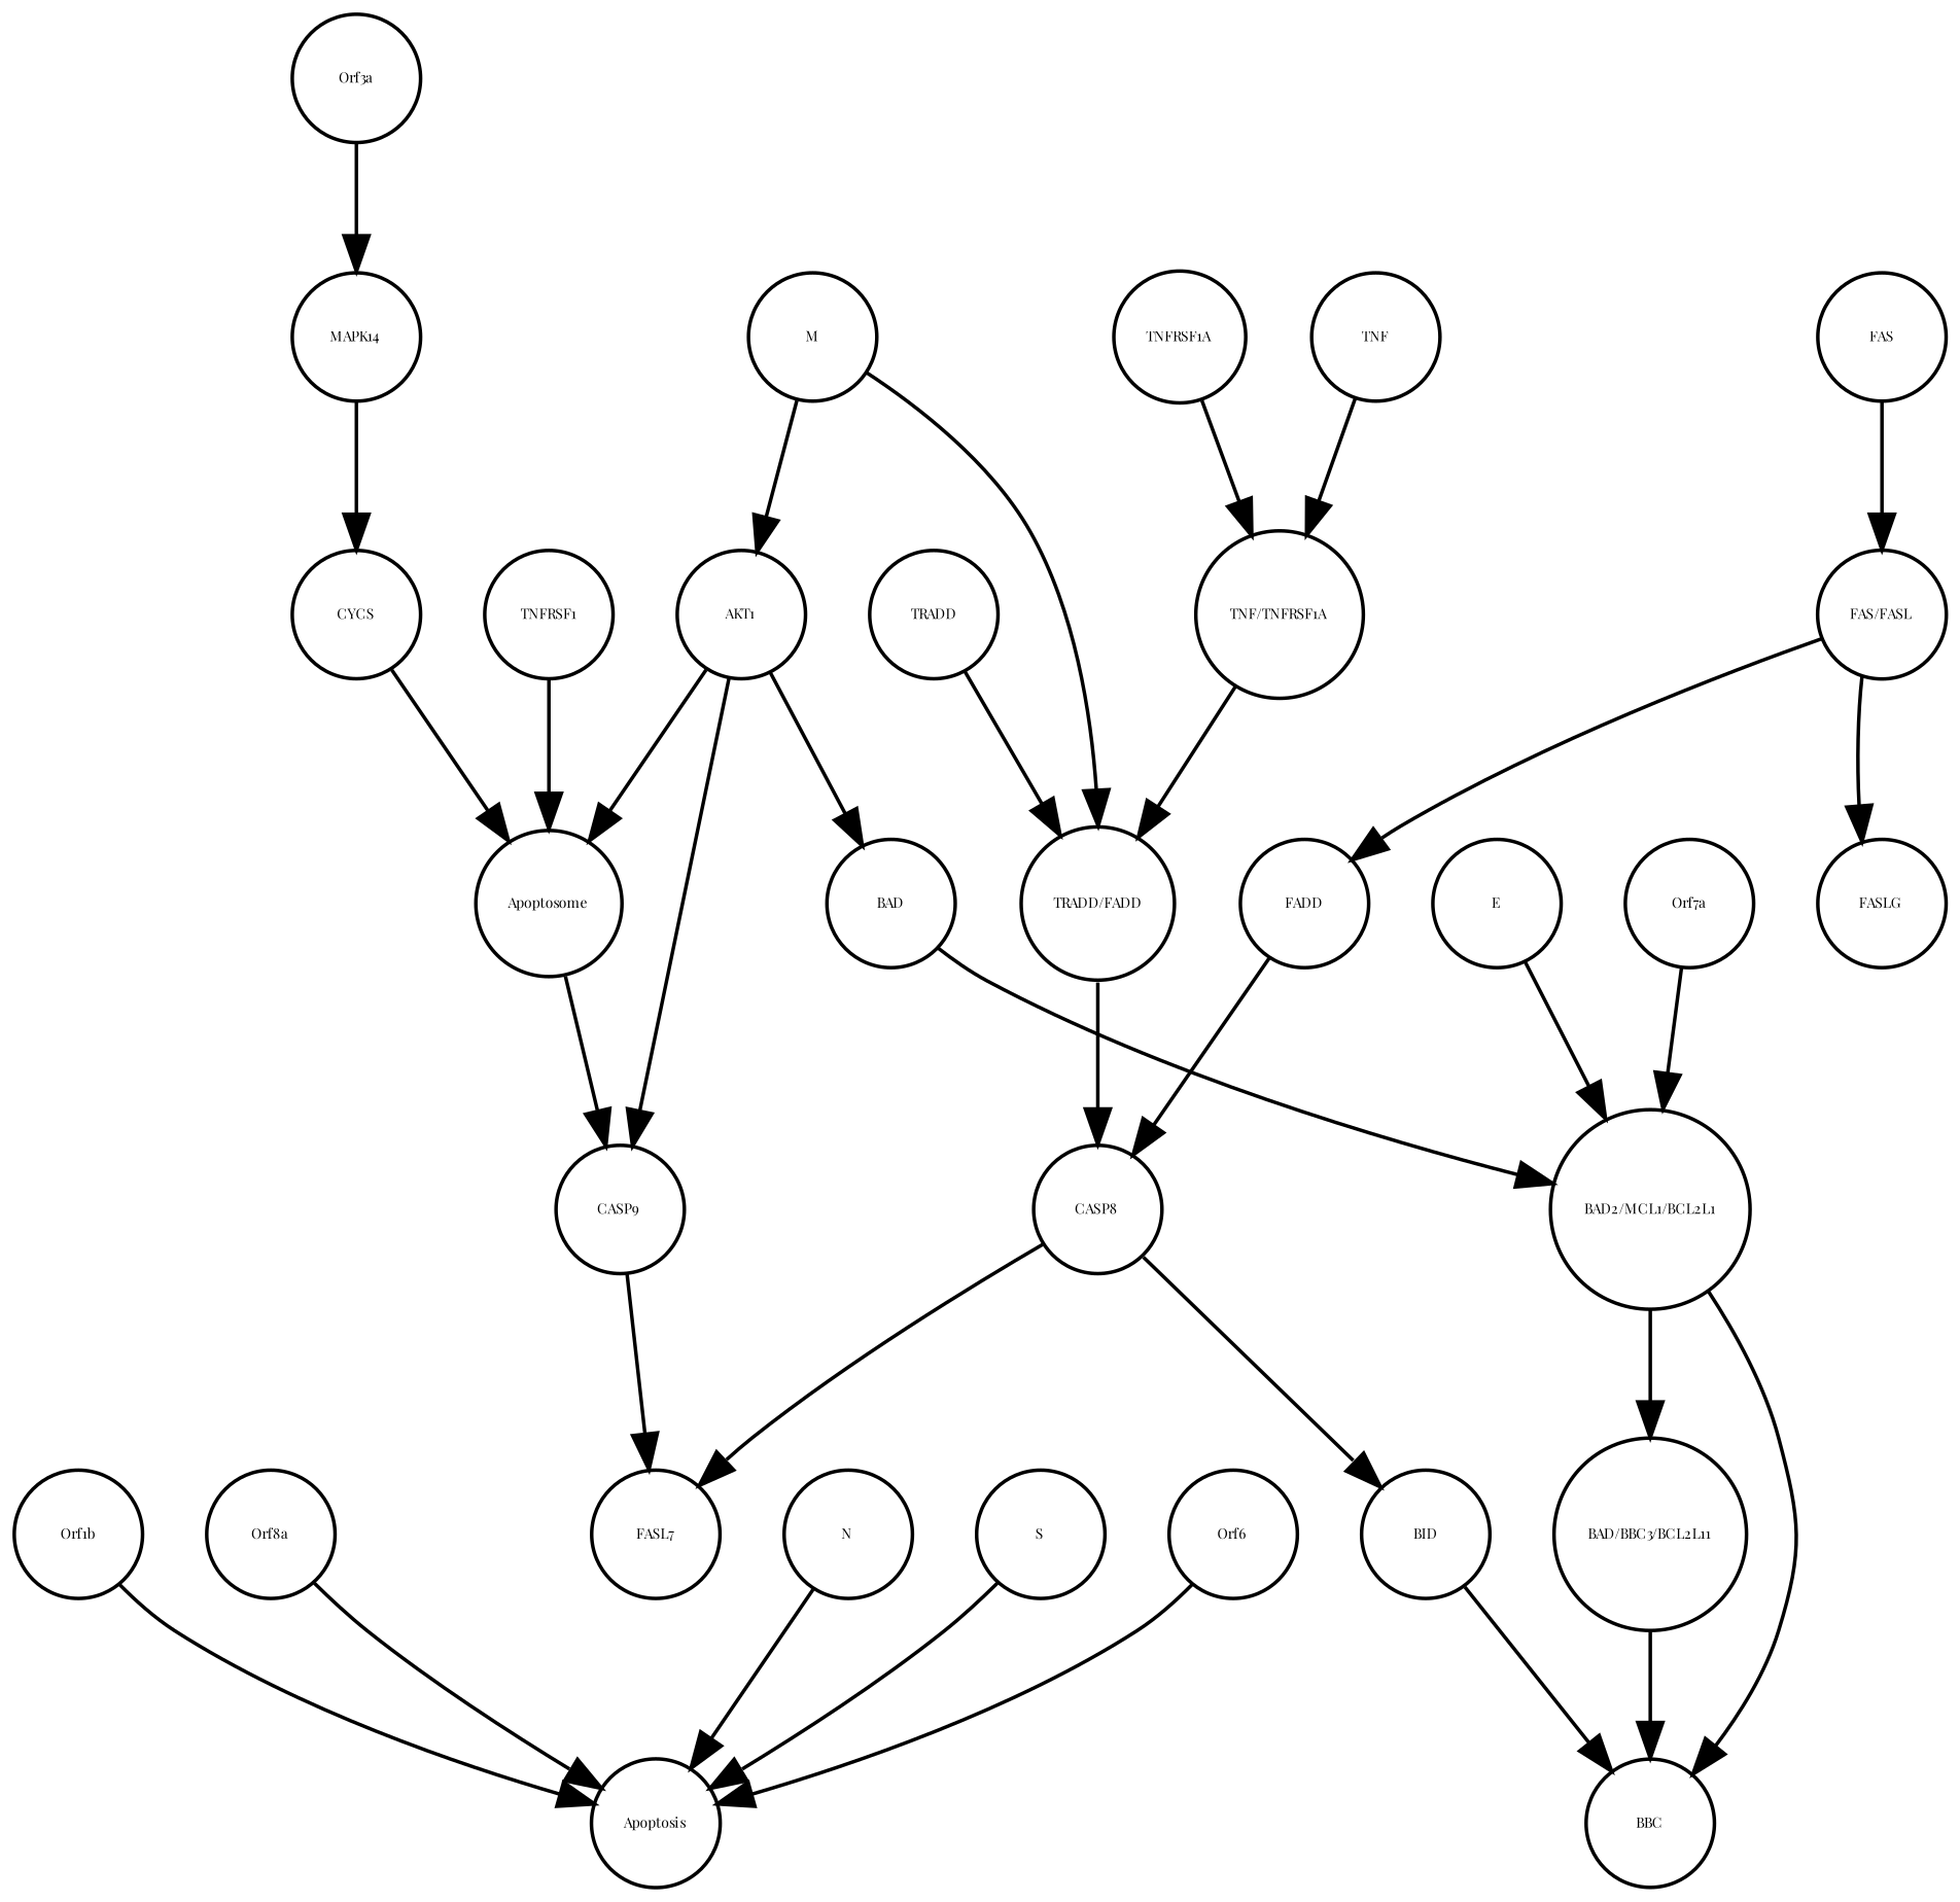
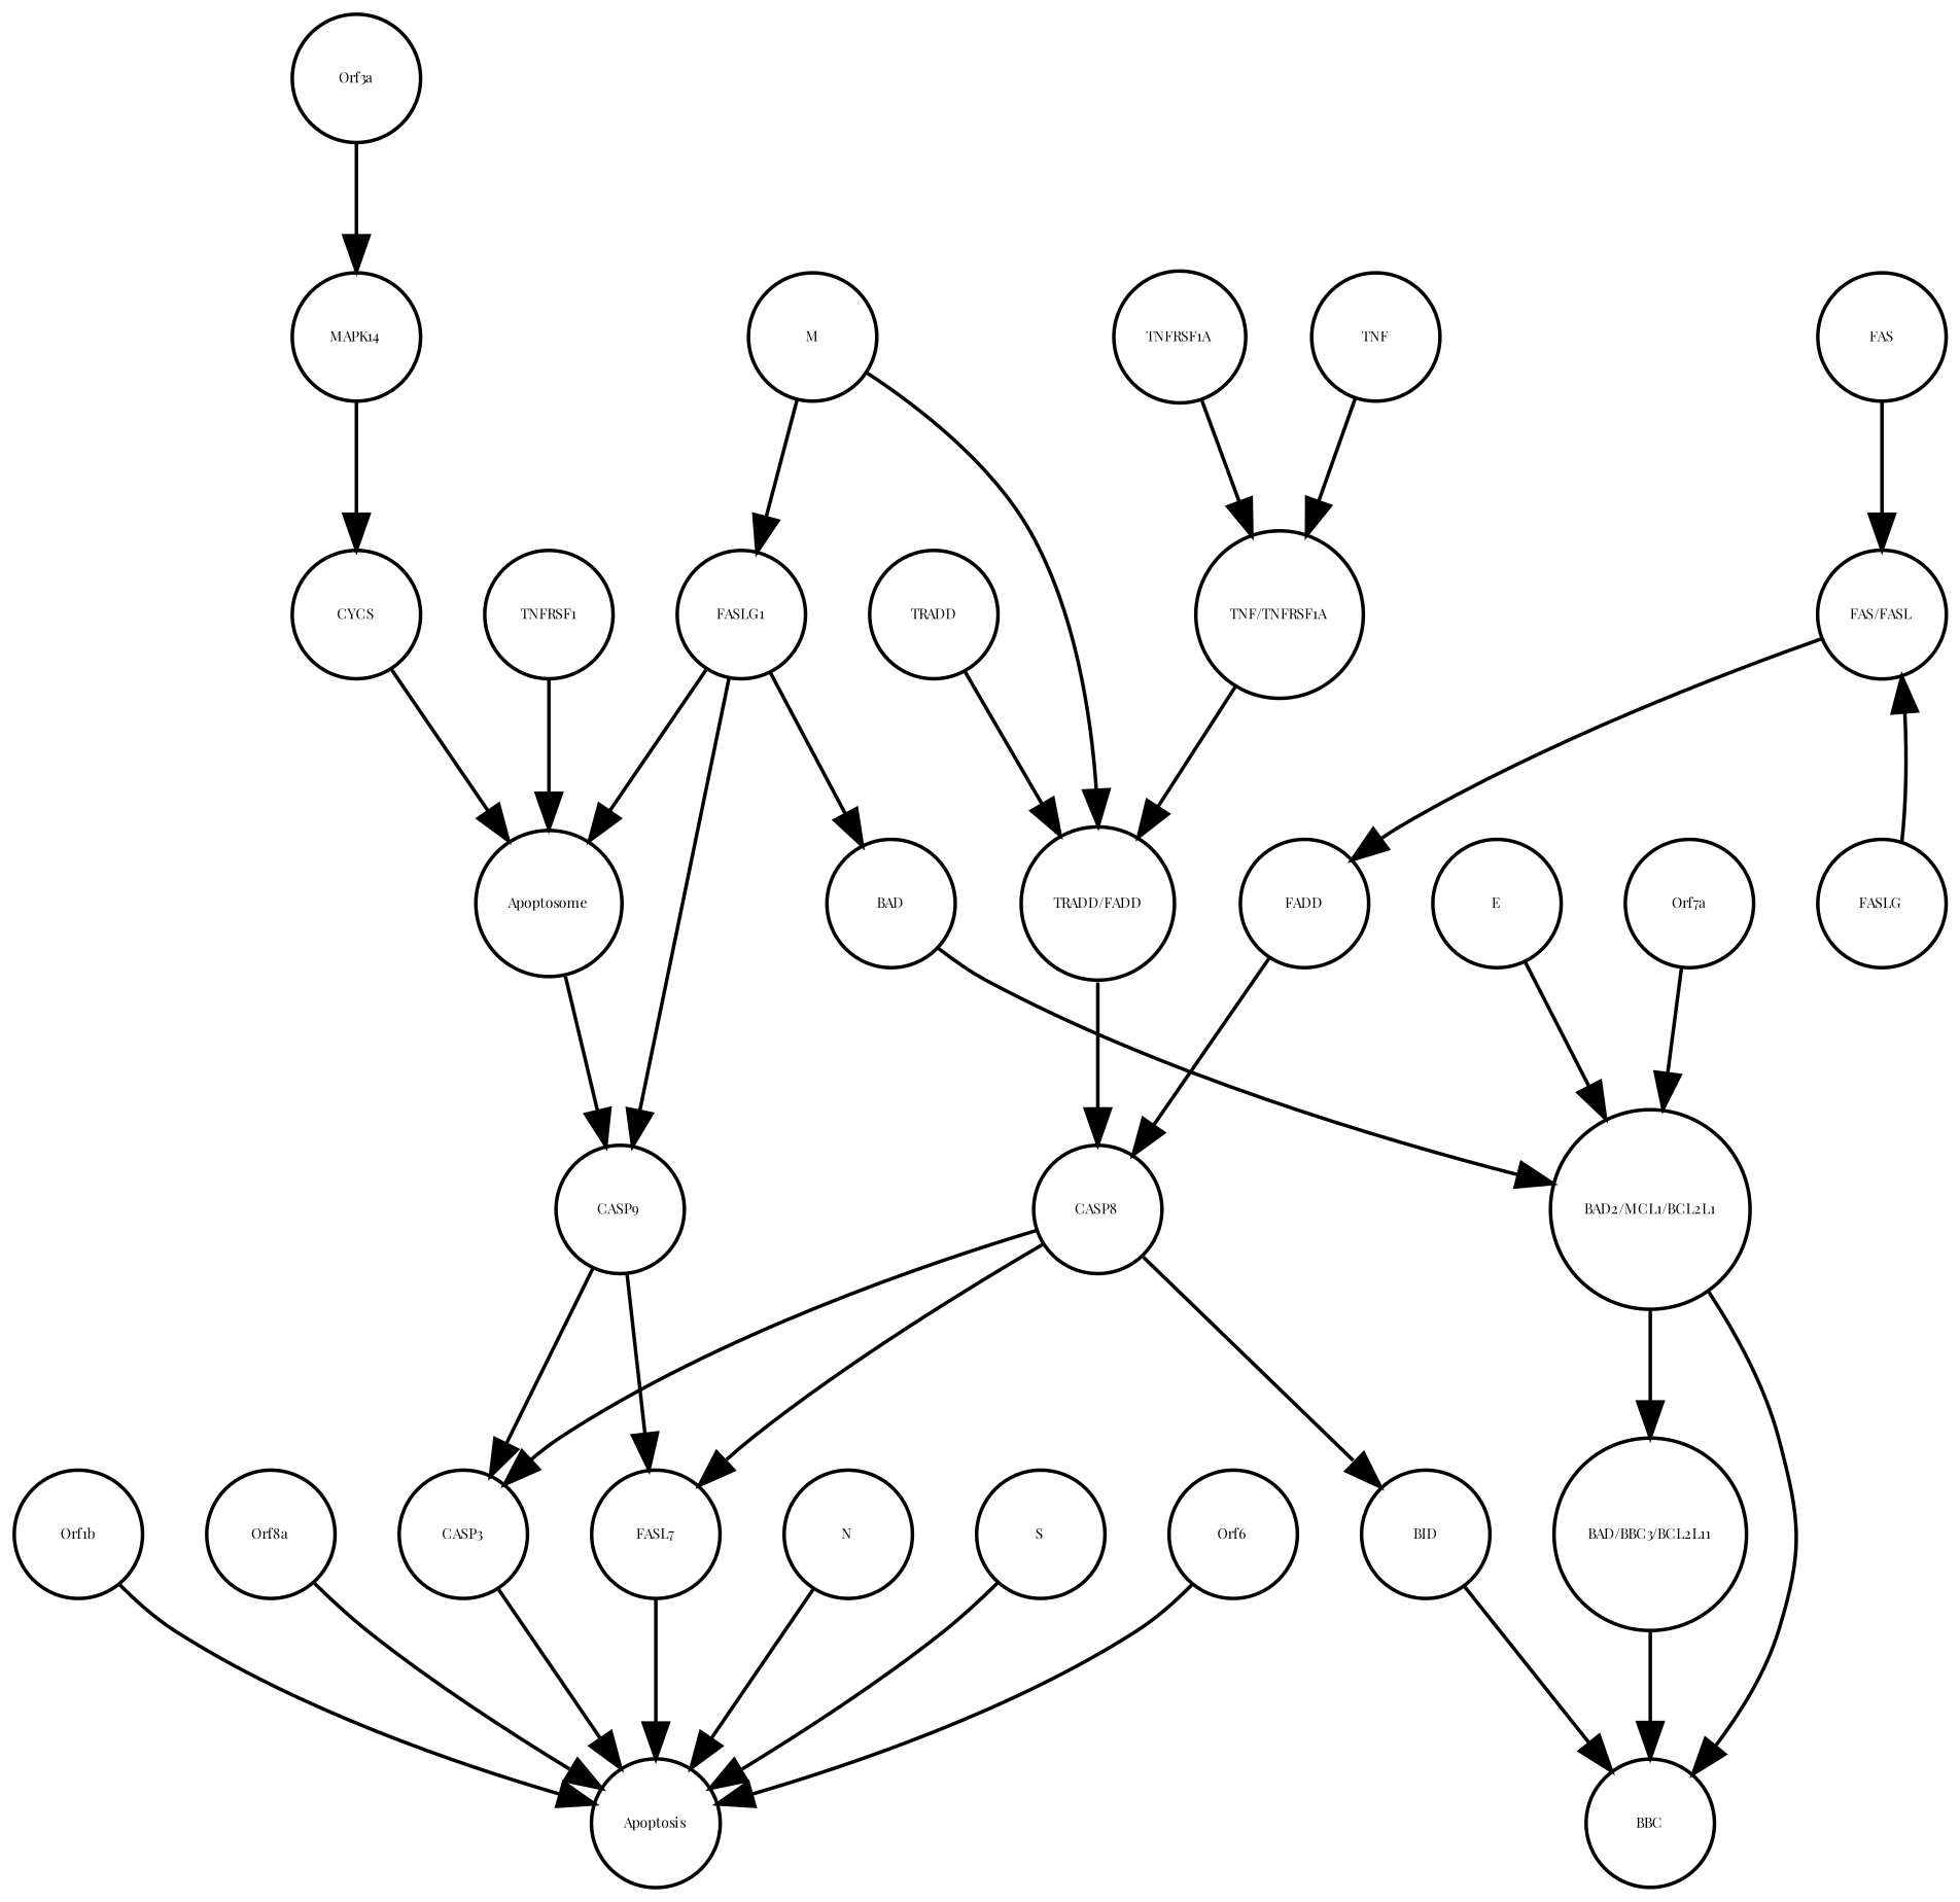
  strict digraph {
    fontname="Playfair Display"
    node [bipartite=0 cls=macromolecule fontname="Playfair Display" fontsize=4 shape=circle]
    edge [fontname="Playfair Display" interaction_type=catalysis]
    n1 [label=FASL7]
    n2 [annotation="urn_miriam_pubmed_31226023|urn_miriam_mesh_D017209" cls=phenotype label=Apoptosis]
    n3 [label=Orf1b]
    n4 [label=Orf8a]
    n5 [label=N]
    n6 [label=S]
    n7 [label=Orf6]
+   n8 [label=CASP3]
    n9 [cls=complex label="TNF/TNFRSF1A"]
    n10 [cls=complex label="TRADD/FADD"]
    n11 [label=CASP8]
    n12 [label=E]
    n13 [cls=complex label="BAD2/MCL1/BCL2L1"]
    n14 [label=BBC]
    n15 [cls=complex label="BAD/BBC3/BCL2L11"]
    n16 [label=BID]
    n17 [label=TNFRSF1A]
    n18 [label=Orf3a]
    n19 [label=MAPK14]
    n20 [label=CYCS]
    n21 [label=FADD]
    n22 [label=CASP9]
    n23 [cls=complex label=Apoptosome]
    n24 [label=TRADD]
    n25 [label=TNF]
    n26 [annotation=urn_miriam_ncbiprotein_APO40582 label=M]
-   n27 [label=AKT1]
+   n27 [label=FASLG1]
    n28 [label=BAD]
    n29 [label=TNFRSF1]
    n30 [label=FASLG]
    n31 [cls=complex label="FAS/FASL"]
    n32 [label=FAS]
    n33 [label=Orf7a]
+   n1 -> n2 [interaction_type=stimulation]
    n3 -> n2 [interaction_type=stimulation]
    n4 -> n2 [interaction_type=stimulation]
    n5 -> n2 [interaction_type=stimulation]
    n6 -> n2 [interaction_type=stimulation]
    n7 -> n2 [interaction_type=stimulation]
+   n8 -> n2 [interaction_type=stimulation]
    n9 -> n10 [annotation="urn_miriam_kegg.pathway_hsa04210"]
    n10 -> n11 [annotation="urn_miriam_kegg.pathway_hsa04210|urn_miriam_pubmed_31226023"]
    n11 -> n1 [annotation="urn_miriam_kegg.pathway_hsa04210|urn_miriam_pubmed_31226023"]
+   n11 -> n8 [annotation="urn_miriam_kegg.pathway_hsa04210|urn_miriam_pubmed_31226023"]
    n11 -> n16 [annotation="urn_miriam_kegg.pathway_hsa04210|urn_miriam_pubmed_31226023"]
    n12 -> n13 [annotation="urn_miriam_pubmed_15694340|urn_miriam_kegg.pathway_hsa04210|urn_miriam_taxonomy_227984" interaction_type=inhibition]
    n13 -> n14 [annotation="urn_miriam_pubmed_31226023|urn_miriam_kegg.pathway_hsa04210" interaction_type=inhibition]
    n13 -> n15 [annotation=urn_miriam_pubmed_31226023 interaction_type=inhibition]
    n15 -> n14 [annotation="urn_miriam_pubmed_31226023|urn_miriam_kegg.pathway_hsa04210"]
    n16 -> n14 [annotation="urn_miriam_pubmed_31226023|urn_miriam_kegg.pathway_hsa04210"]
    n17 -> n9 [interaction_type=production]
    n18 -> n19 [annotation="urn_miriam_pubmed_31226023|urn_miriam_taxonomy_227984"]
    n19 -> n20 [annotation="urn_miriam_kegg.pathway_hsa04210|urn_miriam_pubmed_31226023"]
    n20 -> n23 [interaction_type=production]
    n21 -> n11 [annotation="urn_miriam_kegg.pathway_hsa04210|urn_miriam_pubmed_31226023"]
    n22 -> n1 [annotation="urn_miriam_kegg.pathway_hsa04210|urn_miriam_pubmed_31226023"]
+   n22 -> n8 [annotation="urn_miriam_kegg.pathway_hsa04210|urn_miriam_pubmed_31226023"]
    n23 -> n22 [annotation="urn_miriam_kegg.pathway_hsa04210|urn_miriam_pubmed_31226023"]
    n24 -> n10 [interaction_type=production]
    n25 -> n9 [interaction_type=production]
    n26 -> n10 [interaction_type=production]
    n26 -> n27 [annotation="urn_miriam_pubmed_31226023|urn_miriam_taxonomy_227984" interaction_type=inhibition]
    n27 -> n22 [annotation="urn_miriam_kegg.pathway_hsa04210|urn_miriam_pubmed_31226023" interaction_type=inhibition]
    n27 -> n23 [annotation="urn_miriam_pubmed_31226023|urn_miriam_kegg.pathway_hsa04210" interaction_type=inhibition]
    n27 -> n28 [annotation="urn_miriam_pubmed_15694340|urn_miriam_kegg.pathway_hsa04210" interaction_type=inhibition]
    n28 -> n13 [annotation="urn_miriam_pubmed_15694340|urn_miriam_kegg.pathway_hsa04210|urn_miriam_taxonomy_227984" interaction_type=inhibition]
    n29 -> n23 [interaction_type=production]
-   n31 -> n30 [interaction_type=production]
+   n30 -> n31 [interaction_type=production]
    n31 -> n21 [annotation="urn_miriam_kegg.pathway_hsa04210|urn_miriam_pubmed_31226023"]
    n32 -> n31 [interaction_type=production]
    n33 -> n13 [annotation="urn_miriam_pubmed_15694340|urn_miriam_kegg.pathway_hsa04210|urn_miriam_taxonomy_227984" interaction_type=inhibition]
  }
